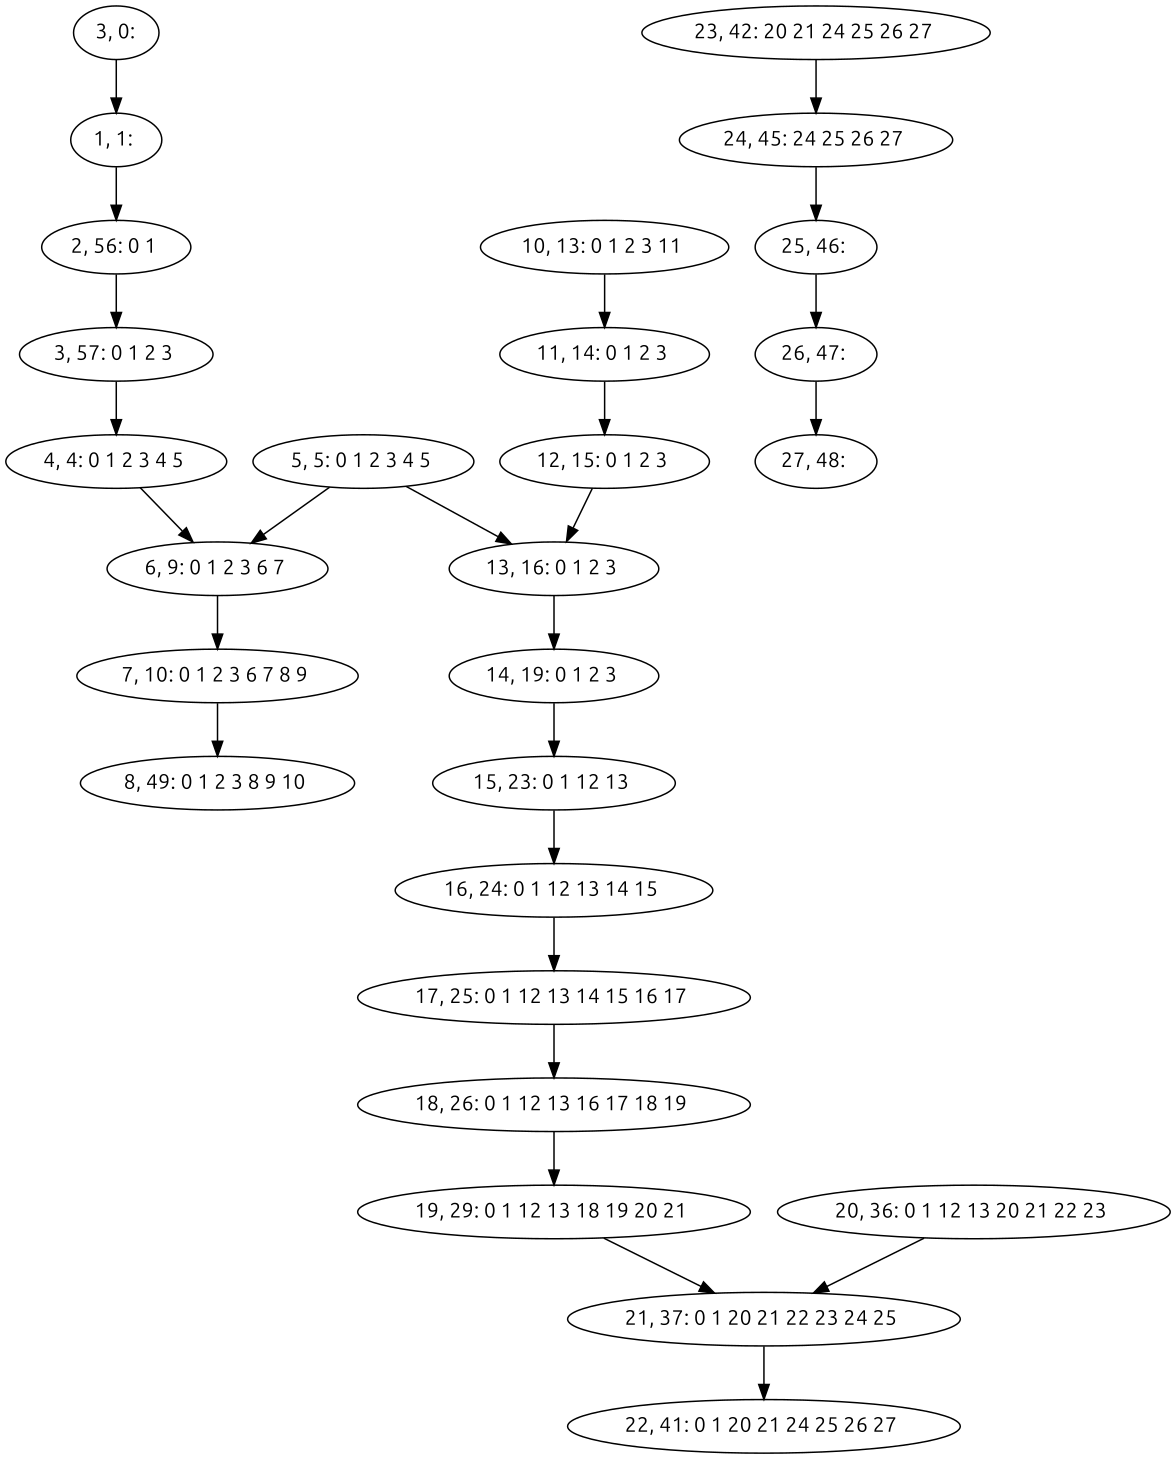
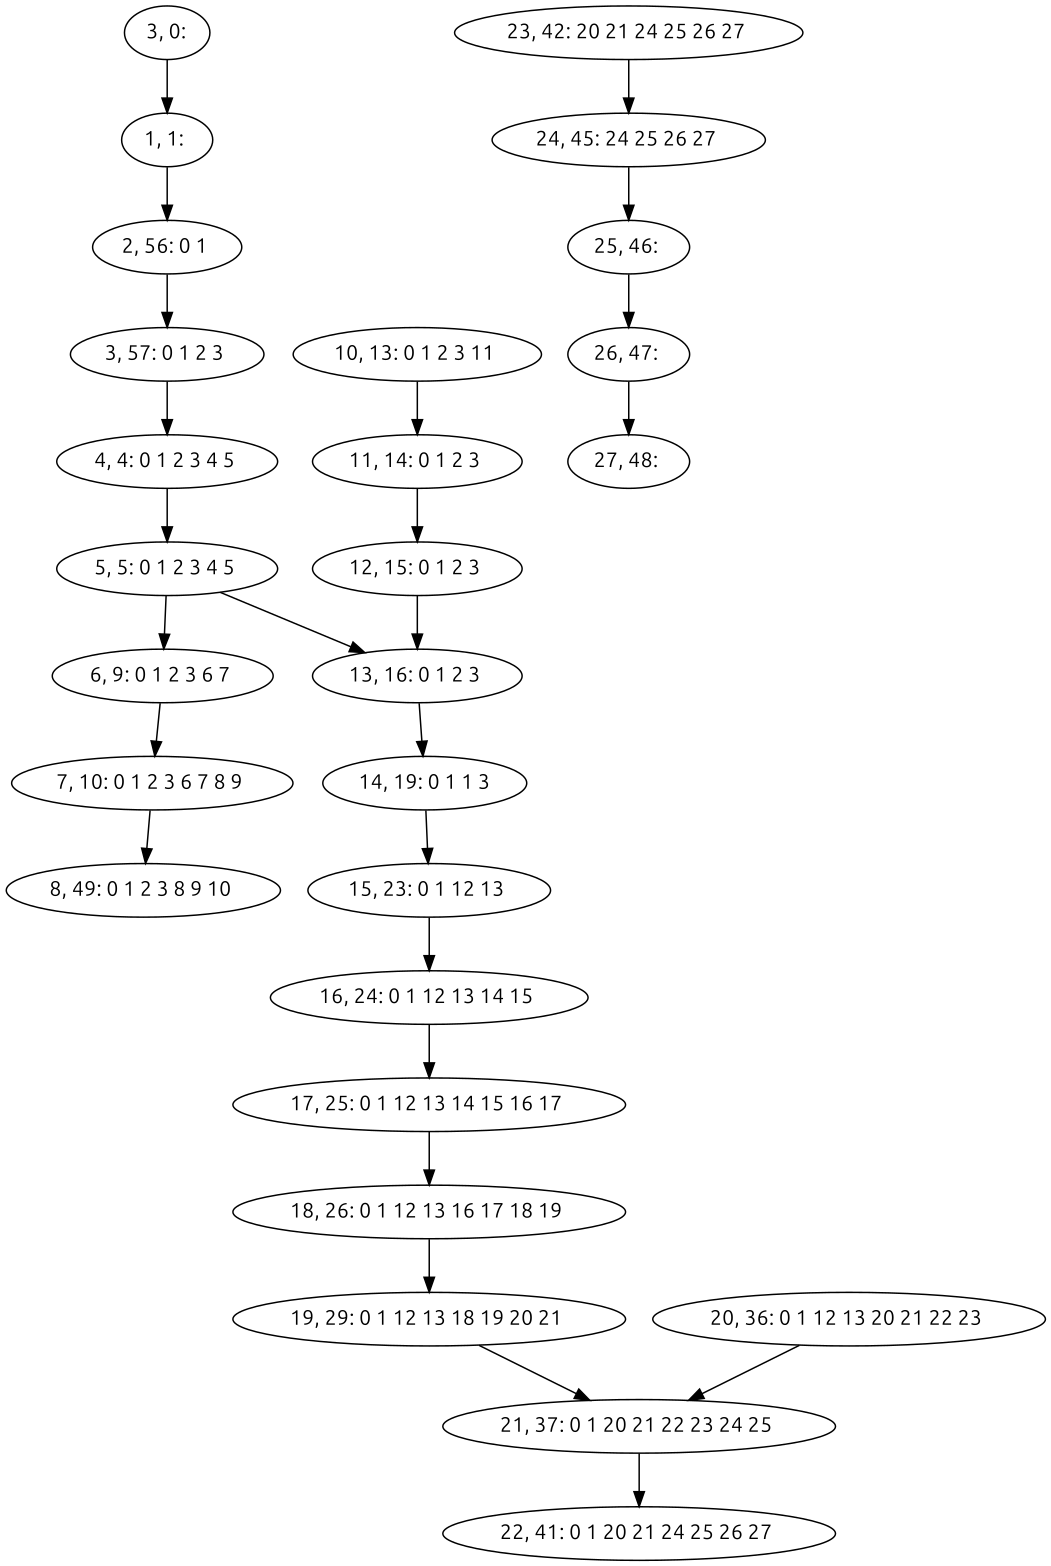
  digraph {
    fontname=Ubuntu
    node [fontname=Ubuntu]
    edge [fontname=Ubuntu]
    n1 [label="3, 0:"]
    n2 [label="1, 1: "]
    n3 [label="2, 56: 0 1 "]
    n4 [label="3, 57: 0 1 2 3 "]
    n5 [label="4, 4: 0 1 2 3 4 5 "]
    n6 [label="5, 5: 0 1 2 3 4 5 "]
    n7 [label="6, 9: 0 1 2 3 6 7 "]
    n8 [label="13, 16: 0 1 2 3 "]
    n9 [label="7, 10: 0 1 2 3 6 7 8 9 "]
-   n10 [label="14, 19: 0 1 2 3 "]
+   n10 [label="14, 19: 0 1 1 3"]
    n11 [label="8, 49: 0 1 2 3 8 9 10 "]
    n12 [label="10, 13: 0 1 2 3 11 "]
    n13 [label="11, 14: 0 1 2 3 "]
    n14 [label="12, 15: 0 1 2 3 "]
    n15 [label="15, 23: 0 1 12 13 "]
    n16 [label="16, 24: 0 1 12 13 14 15 "]
    n17 [label="17, 25: 0 1 12 13 14 15 16 17 "]
    n18 [label="18, 26: 0 1 12 13 16 17 18 19 "]
    n19 [label="19, 29: 0 1 12 13 18 19 20 21 "]
    n20 [label="21, 37: 0 1 20 21 22 23 24 25 "]
    n21 [label="20, 36: 0 1 12 13 20 21 22 23 "]
    n22 [label="22, 41: 0 1 20 21 24 25 26 27 "]
    n23 [label="23, 42: 20 21 24 25 26 27 "]
    n24 [label="24, 45: 24 25 26 27 "]
    n25 [label="25, 46: "]
    n26 [label="26, 47: "]
    n27 [label="27, 48: "]
    n1 -> n2
    n2 -> n3
    n3 -> n4
    n4 -> n5
-   n5 -> n7
+   n5 -> n6
    n6 -> n7
    n6 -> n8
    n7 -> n9
    n8 -> n10
    n9 -> n11
    n10 -> n15
    n12 -> n13
    n13 -> n14
    n14 -> n8
    n15 -> n16
    n16 -> n17
    n17 -> n18
    n18 -> n19
    n19 -> n20
    n20 -> n22
    n21 -> n20
    n23 -> n24
    n24 -> n25
    n25 -> n26
    n26 -> n27
  }
